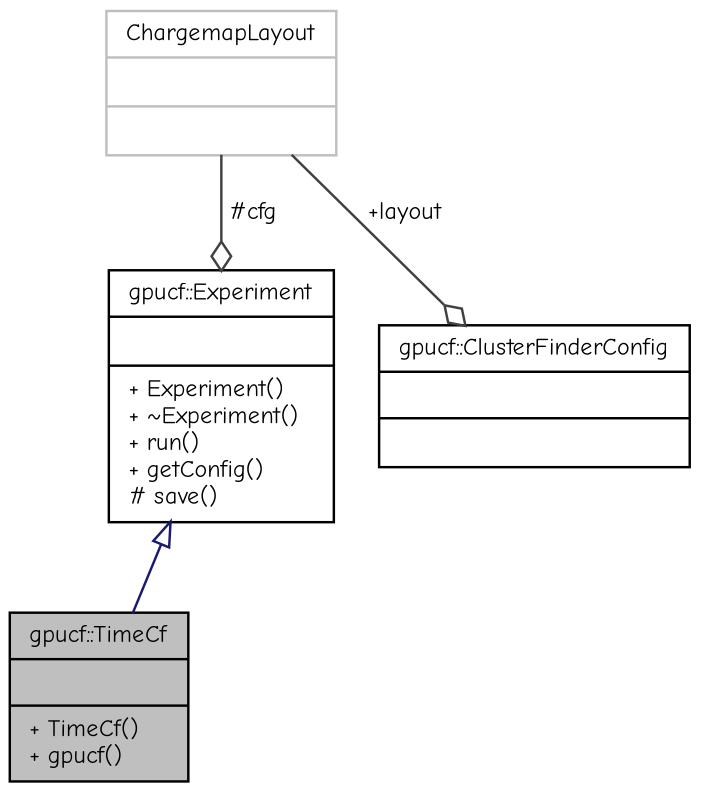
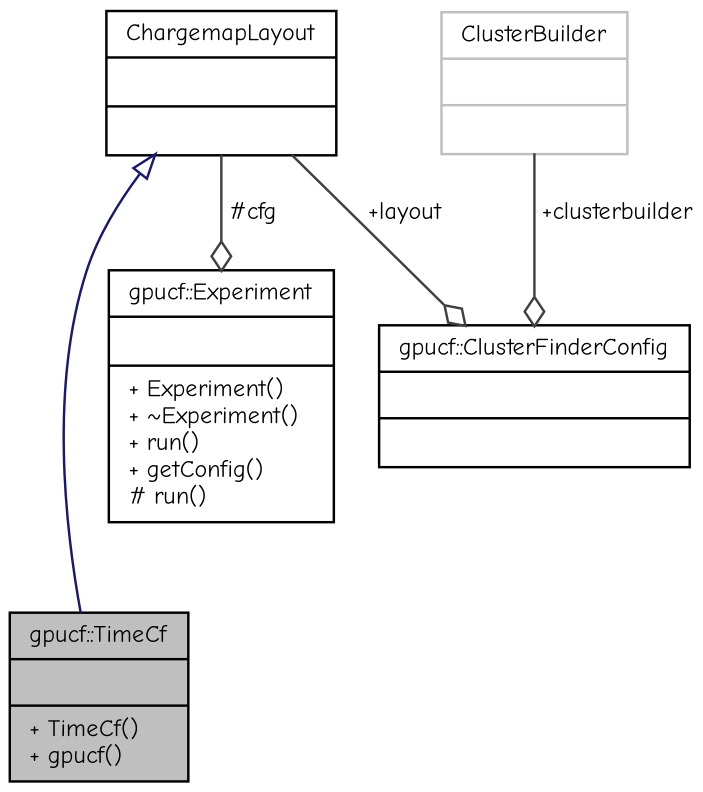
  digraph {
    fontname="Comic Neue"
    node [color=black fontname="Comic Neue" fontsize=10 shape=record]
    edge [color=grey25 fontname="Comic Neue" fontsize=10 labelfontname=Helvetica labelfontsize=10 style=solid arrowhead=odiamond]
    n1 [fillcolor=grey75 fontcolor=black height=0.2 label="{gpucf::TimeCf\n||+ TimeCf()\l+ gpucf()\l}" style=filled width=0.4]
-   n2 [height=0.2 label="{gpucf::Experiment\n||+ Experiment()\l+ ~Experiment()\l+ run()\l+ getConfig()\l# save()\l}" width=0.4]
+   n2 [height=0.2 label="{gpucf::Experiment\n||+ Experiment()\l+ ~Experiment()\l+ run()\l+ getConfig()\l# run()\l}" width=0.4]
    n3 [height=0.2 label="{gpucf::ClusterFinderConfig\n||}" width=0.4]
-   n5 [color=grey75 height=0.2 label="{ChargemapLayout\n||}" width=0.4]
-   n2 -> n1 [arrowtail=onormal color=midnightblue dir=back arrowhead=""]
+   n4 [color=grey75 height=0.2 label="{ClusterBuilder\n||}" width=0.4]
+   n5 [height=0.2 label="{ChargemapLayout\n||}" width=0.4]
+   n5 -> n1 [arrowtail=onormal color=midnightblue dir=back arrowhead=""]
+   n4 -> n3 [label=" +clusterbuilder"]
    n5 -> n2 [label=" #cfg"]
    n5 -> n3 [label=" +layout"]
  }
